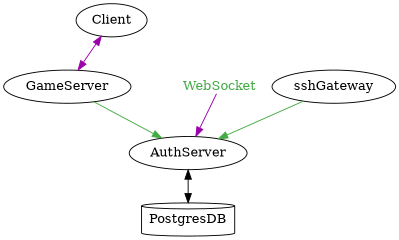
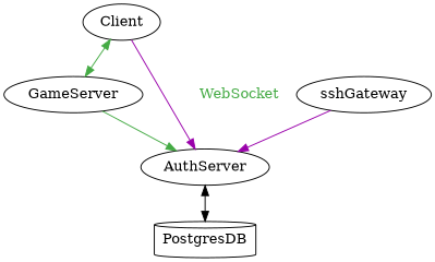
  digraph {
    edge [color="#44aa44"]
    GameServer
    AuthServer
    PostgresDB [shape=cylinder]
    Client
    WebSocket [fontcolor="#44aa44" shape=plain]
    sshGateway
    GameServer -> AuthServer
    AuthServer -> PostgresDB [dir=both color=""]
-   Client -> GameServer [color="#9900aa" dir=both]
-   WebSocket -> AuthServer [color="#9900aa"]
-   sshGateway -> AuthServer
+   Client -> GameServer [dir=both]
+   Client -> AuthServer [color="#9900aa"]
+   sshGateway -> AuthServer [color="#9900aa"]
  }
